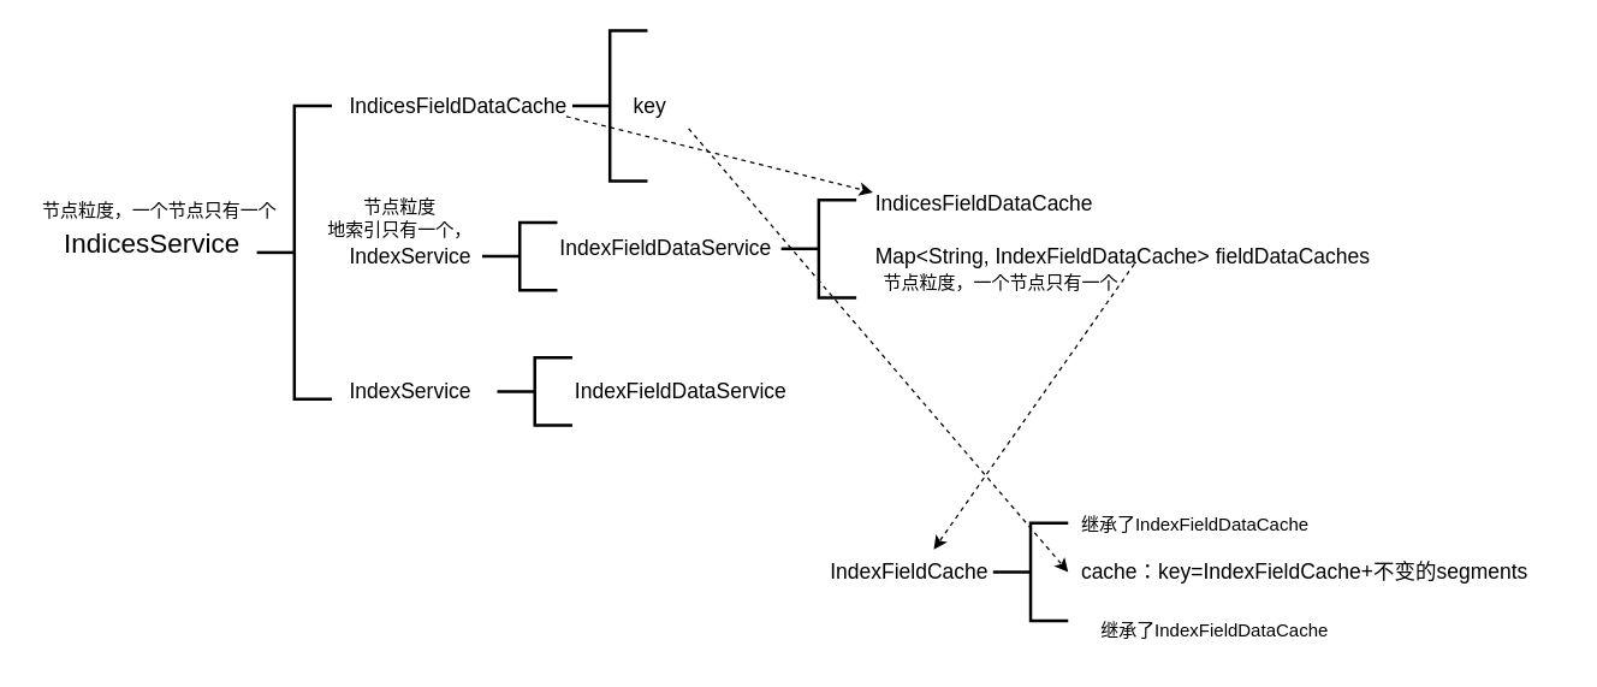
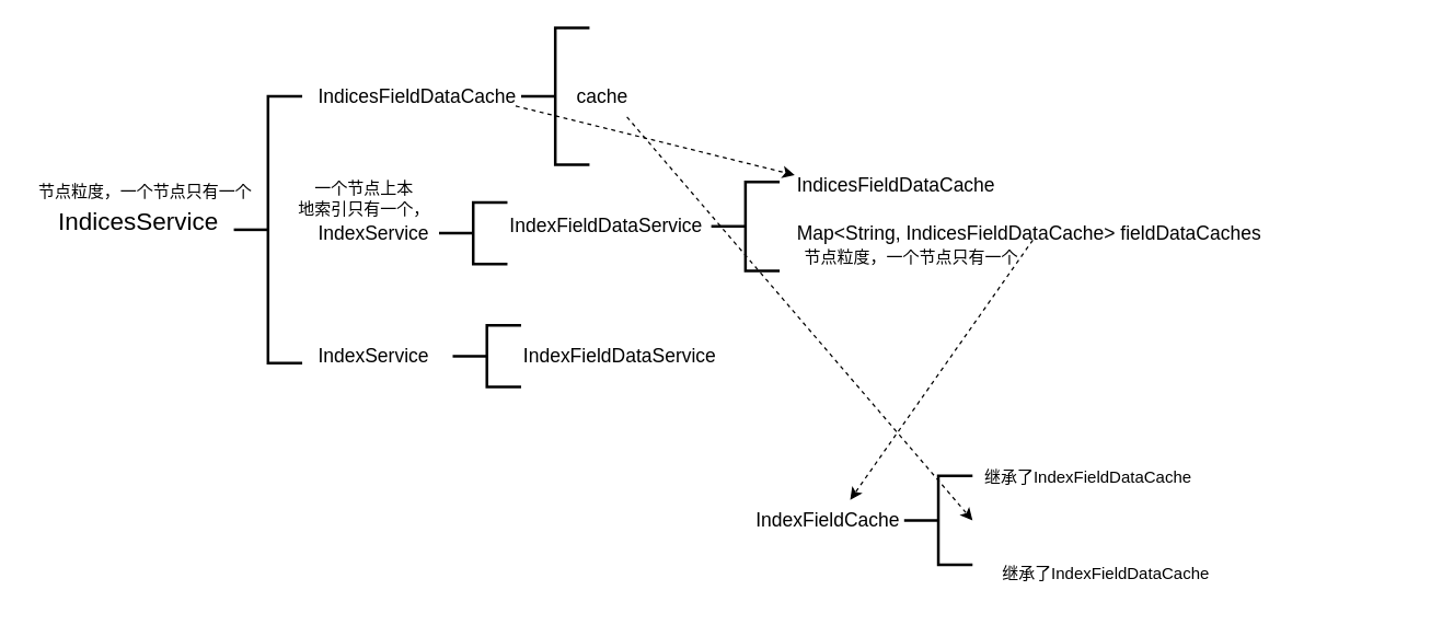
  <mxCell id="0" />
  <mxCell id="1" parent="0" />
- <mxCell id="2" value="&lt;font style=&quot;font-size: 14px&quot;&gt;key&lt;/font&gt;" style="text;whiteSpace=wrap;html=1;" parent="1" vertex="1"><mxGeometry x="419" y="55" width="51" height="30" as="geometry" /></mxCell>
+ <mxCell id="2" value="&lt;font style=&quot;font-size: 14px&quot;&gt;cache&lt;/font&gt;" style="text;whiteSpace=wrap;html=1;" parent="1" vertex="1"><mxGeometry x="419" y="55" width="51" height="30" as="geometry" /></mxCell>
  <mxCell id="3" value="&lt;font style=&quot;font-size: 14px&quot;&gt;IndexService&lt;/font&gt;" style="text;whiteSpace=wrap;html=1;" parent="1" vertex="1"><mxGeometry x="230" y="155" width="150" height="30" as="geometry" /></mxCell>
  <mxCell id="4" value="&lt;font style=&quot;font-size: 14px&quot;&gt;IndicesFieldDataCache&lt;/font&gt;" style="text;whiteSpace=wrap;html=1;" parent="1" vertex="1"><mxGeometry x="230" y="55" width="150" height="30" as="geometry" /></mxCell>
  <mxCell id="5" value="&lt;font style=&quot;font-size: 18px&quot;&gt;IndicesService&lt;/font&gt;" style="text;whiteSpace=wrap;html=1;" parent="1" vertex="1"><mxGeometry x="40" y="145" width="150" height="30" as="geometry" /></mxCell>
  <mxCell id="6" value="" style="strokeWidth=2;html=1;shape=mxgraph.flowchart.annotation_2;align=left;labelPosition=right;pointerEvents=1;" parent="1" vertex="1"><mxGeometry x="170" y="70" width="50" height="195" as="geometry" /></mxCell>
  <mxCell id="7" value="" style="strokeWidth=2;html=1;shape=mxgraph.flowchart.annotation_2;align=left;labelPosition=right;pointerEvents=1;" parent="1" vertex="1"><mxGeometry x="380" y="20" width="50" height="100" as="geometry" /></mxCell>
  <mxCell id="8" value="&lt;font style=&quot;font-size: 14px&quot;&gt;IndexService&lt;/font&gt;" style="text;whiteSpace=wrap;html=1;" parent="1" vertex="1"><mxGeometry x="230" y="245" width="150" height="30" as="geometry" /></mxCell>
  <mxCell id="9" value="&lt;font style=&quot;font-size: 14px&quot;&gt;IndexFieldDataService&lt;/font&gt;" style="text;whiteSpace=wrap;html=1;" parent="1" vertex="1"><mxGeometry x="370" y="150" width="150" height="30" as="geometry" /></mxCell>
  <mxCell id="10" value="&lt;font style=&quot;font-size: 14px&quot;&gt;IndexFieldDataService&lt;/font&gt;" style="text;whiteSpace=wrap;html=1;" parent="1" vertex="1"><mxGeometry x="380" y="245" width="150" height="30" as="geometry" /></mxCell>
  <mxCell id="11" value="" style="strokeWidth=2;html=1;shape=mxgraph.flowchart.annotation_2;align=left;labelPosition=right;pointerEvents=1;" parent="1" vertex="1"><mxGeometry x="320" y="147.5" width="50" height="45" as="geometry" /></mxCell>
  <mxCell id="12" value="" style="strokeWidth=2;html=1;shape=mxgraph.flowchart.annotation_2;align=left;labelPosition=right;pointerEvents=1;" parent="1" vertex="1"><mxGeometry x="330" y="237.5" width="50" height="45" as="geometry" /></mxCell>
  <mxCell id="13" value="" style="strokeWidth=2;html=1;shape=mxgraph.flowchart.annotation_2;align=left;labelPosition=right;pointerEvents=1;" parent="1" vertex="1"><mxGeometry x="519" y="132.5" width="50" height="65" as="geometry" /></mxCell>
- <mxCell id="14" value="&lt;font style=&quot;font-size: 14px&quot;&gt;Map&amp;lt;String, IndexFieldDataCache&amp;gt; fieldDataCaches&lt;br&gt;&lt;/font&gt;" style="text;whiteSpace=wrap;html=1;" parent="1" vertex="1"><mxGeometry x="580" y="155" width="440" height="30" as="geometry" /></mxCell>
+ <mxCell id="14" value="&lt;font style=&quot;font-size: 14px&quot;&gt;Map&amp;lt;String, IndicesFieldDataCache&amp;gt; fieldDataCaches&lt;br&gt;&lt;/font&gt;" style="text;whiteSpace=wrap;html=1;" parent="1" vertex="1"><mxGeometry x="580" y="155" width="440" height="30" as="geometry" /></mxCell>
  <mxCell id="15" value="&lt;font style=&quot;font-size: 14px&quot;&gt;IndicesFieldDataCache&lt;/font&gt;" style="text;whiteSpace=wrap;html=1;" parent="1" vertex="1"><mxGeometry x="580" y="120" width="150" height="30" as="geometry" /></mxCell>
  <mxCell id="16" value="节点粒度，一个节点只有一个" style="text;html=1;align=center;verticalAlign=middle;resizable=0;points=[];autosize=1;" parent="1" vertex="1"><mxGeometry x="20" y="130" width="170" height="20" as="geometry" /></mxCell>
- <mxCell id="17" value="节点粒度&lt;br&gt;地索引只有一个，" style="text;html=1;align=center;verticalAlign=middle;resizable=0;points=[];autosize=1;" parent="1" vertex="1"><mxGeometry x="210" y="130" width="110" height="30" as="geometry" /></mxCell>
+ <mxCell id="17" value="一个节点上本&lt;br&gt;地索引只有一个，" style="text;html=1;align=center;verticalAlign=middle;resizable=0;points=[];autosize=1;" parent="1" vertex="1"><mxGeometry x="210" y="130" width="110" height="30" as="geometry" /></mxCell>
  <mxCell id="18" value="节点粒度，一个节点只有一个" style="text;html=1;align=center;verticalAlign=middle;resizable=0;points=[];autosize=1;" parent="1" vertex="1"><mxGeometry x="580" y="177.5" width="170" height="20" as="geometry" /></mxCell>
  <mxCell id="19" value="" style="endArrow=classic;html=1;entryX=0;entryY=0.25;entryDx=0;entryDy=0;exitX=-0.08;exitY=0.57;exitDx=0;exitDy=0;exitPerimeter=0;dashed=1;" parent="1" source="7" target="15" edge="1"><mxGeometry width="50" height="50" relative="1" as="geometry"><mxPoint x="360" y="135" as="sourcePoint" /><mxPoint x="410" y="85" as="targetPoint" /></mxGeometry></mxCell>
  <mxCell id="20" value="&lt;font style=&quot;font-size: 14px&quot;&gt;IndexFieldCache&lt;/font&gt;" style="text;whiteSpace=wrap;html=1;" parent="1" vertex="1"><mxGeometry x="550" y="365" width="120" height="30" as="geometry" /></mxCell>
  <mxCell id="21" value="" style="strokeWidth=2;html=1;shape=mxgraph.flowchart.annotation_2;align=left;labelPosition=right;pointerEvents=1;" parent="1" vertex="1"><mxGeometry x="660" y="347.5" width="50" height="65" as="geometry" /></mxCell>
  <mxCell id="22" value="继承了IndexFieldDataCache" style="text;whiteSpace=wrap;html=1;" parent="1" vertex="1"><mxGeometry x="717" y="335" width="190" height="30" as="geometry" /></mxCell>
- <mxCell id="23" value="&lt;font style=&quot;font-size: 14px&quot;&gt;cache：key=IndexFieldCache+不变的segments&lt;/font&gt;" style="text;whiteSpace=wrap;html=1;" parent="1" vertex="1"><mxGeometry x="717" y="365" width="323" height="30" as="geometry" /></mxCell>
  <mxCell id="24" value="" style="endArrow=classic;html=1;entryX=1;entryY=0.5;entryDx=0;entryDy=0;dashed=1;entryPerimeter=0;" parent="1" source="2" target="21" edge="1"><mxGeometry width="50" height="50" relative="1" as="geometry"><mxPoint x="386" y="87" as="sourcePoint" /><mxPoint x="590" y="137.5" as="targetPoint" /></mxGeometry></mxCell>
  <mxCell id="25" value="" style="endArrow=classic;html=1;dashed=1;exitX=1.024;exitY=-0.125;exitDx=0;exitDy=0;exitPerimeter=0;" parent="1" source="18" target="20" edge="1"><mxGeometry width="50" height="50" relative="1" as="geometry"><mxPoint x="467.347" y="95" as="sourcePoint" /><mxPoint x="720" y="390" as="targetPoint" /></mxGeometry></mxCell>
  <mxCell id="26" value="继承了IndexFieldDataCache" style="text;whiteSpace=wrap;html=1;" vertex="1" parent="1"><mxGeometry x="730" y="405" width="190" height="30" as="geometry" /></mxCell>
